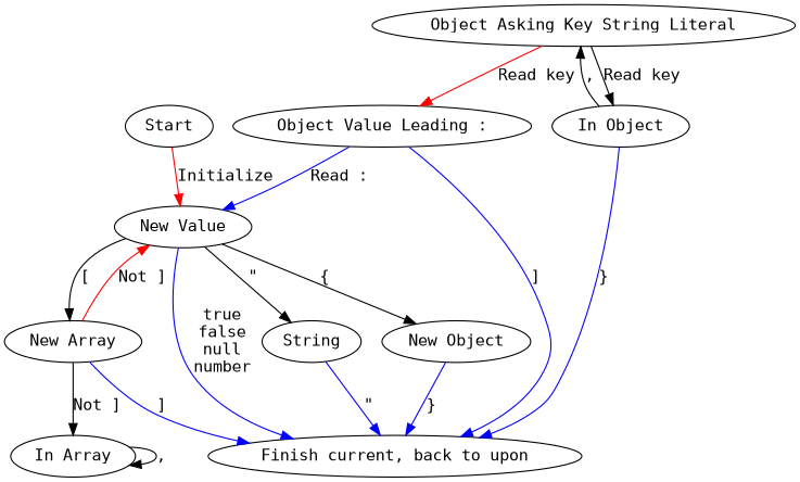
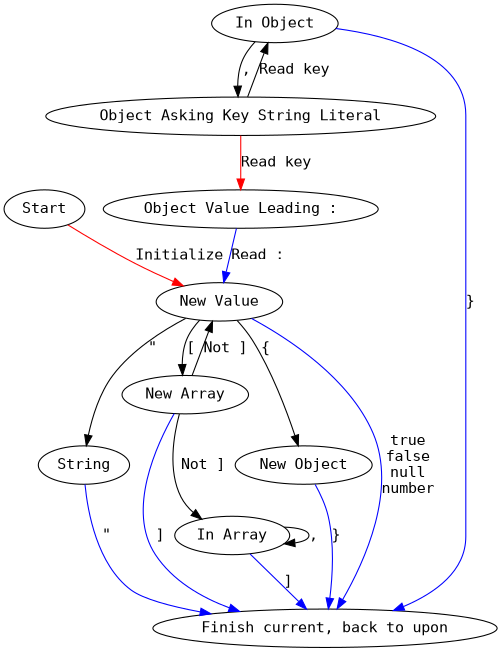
  digraph {
    fontname="DejaVu Sans Mono"
    node [fontname="DejaVu Sans Mono"]
    edge [color=black fontname="DejaVu Sans Mono"]
    n1 [label=Start]
    n2 [label="New Value"]
    n3 [label=String]
    n4 [label="New Array"]
    n5 [label="New Object"]
    n6 [label="Finish current, back to upon"]
    n7 [label="In Array"]
    n8 [label="Object Asking Key String Literal"]
    n9 [label="Object Value Leading :"]
    n10 [label="In Object"]
    n1 -> n2 [color=red label=Initialize]
    n2 -> n3 [label="\""]
    n2 -> n4 [label="["]
    n2 -> n5 [label="{"]
    n2 -> n6 [color=blue label="true\nfalse\nnull\nnumber"]
    n3 -> n6 [color=blue label="\""]
-   n4 -> n2 [color=red label="Not ]"]
+   n4 -> n2 [label="Not ]"]
    n4 -> n6 [color=blue label="]"]
    n4 -> n7 [label="Not ]"]
    n5 -> n6 [color=blue label="}"]
-   n9 -> n6 [color=blue label="]"]
+   n7 -> n6 [color=blue label="]"]
    n7 -> n7 [label=","]
    n8 -> n9 [color=red label="Read key"]
    n8 -> n10 [label="Read key"]
    n9 -> n2 [color=blue label="Read :"]
    n10 -> n6 [color=blue label="}"]
    n10 -> n8 [label=","]
  }
